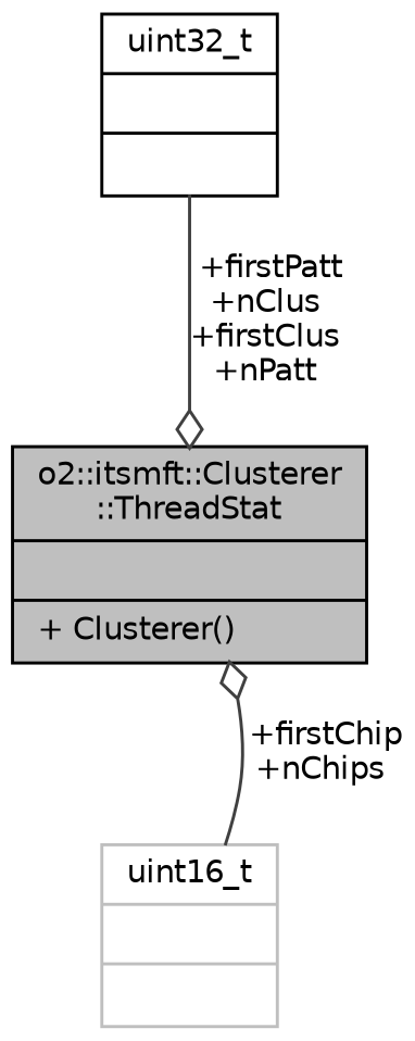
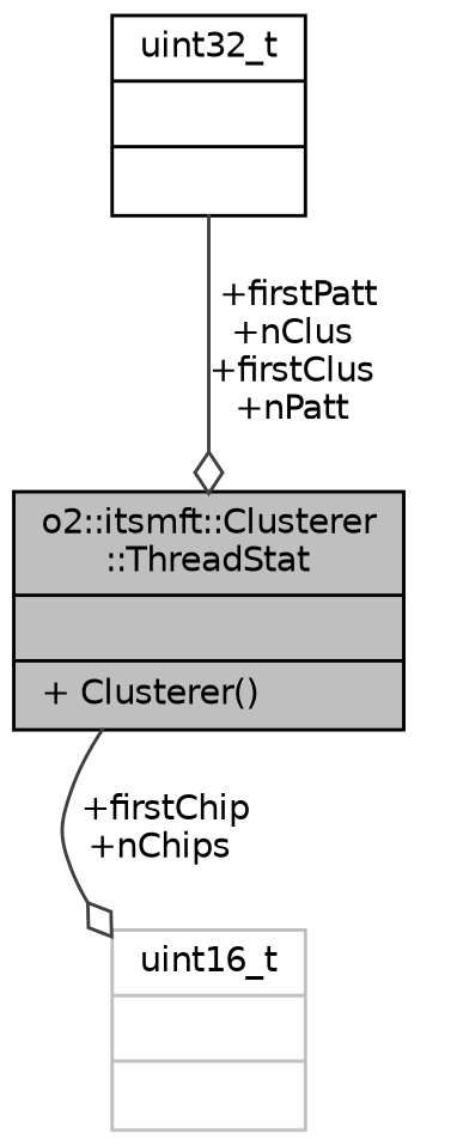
  digraph {
    node [color=black fontname=Helvetica fontsize=10 shape=record]
    edge [arrowhead=odiamond color=grey25 fontname=Helvetica fontsize=10 labelfontname=Helvetica labelfontsize=10 style=solid]
    n1 [fillcolor=grey75 fontcolor=black height=0.2 label="{o2::itsmft::Clusterer\l::ThreadStat\n||+ Clusterer()\l}" style=filled width=0.4]
    n2 [color=grey75 height=0.2 label="{uint16_t\n||}" width=0.4]
    n3 [height=0.2 label="{uint32_t\n||}" width=0.4]
-   n2 -> n1 [label=" +firstChip\n+nChips"]
+   n1 -> n2 [label=" +firstChip\n+nChips"]
    n3 -> n1 [label=" +firstPatt\n+nClus\n+firstClus\n+nPatt"]
  }
